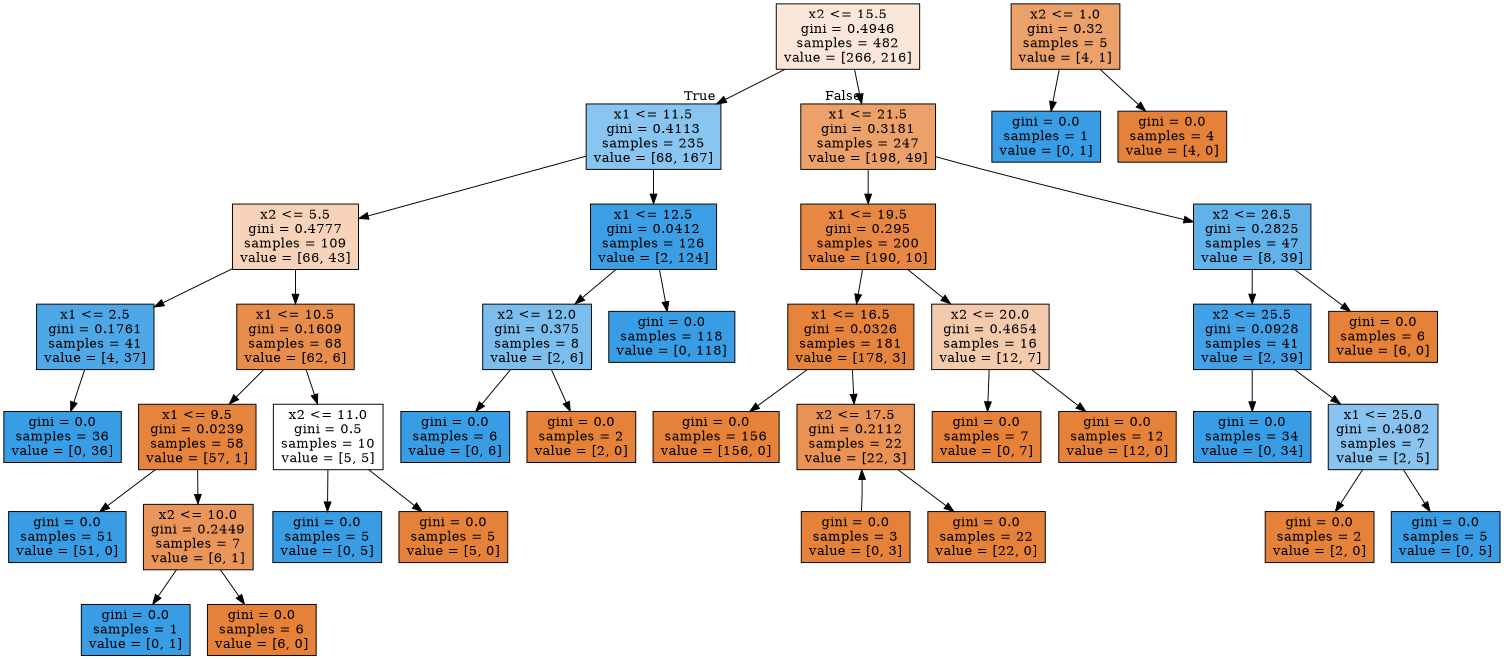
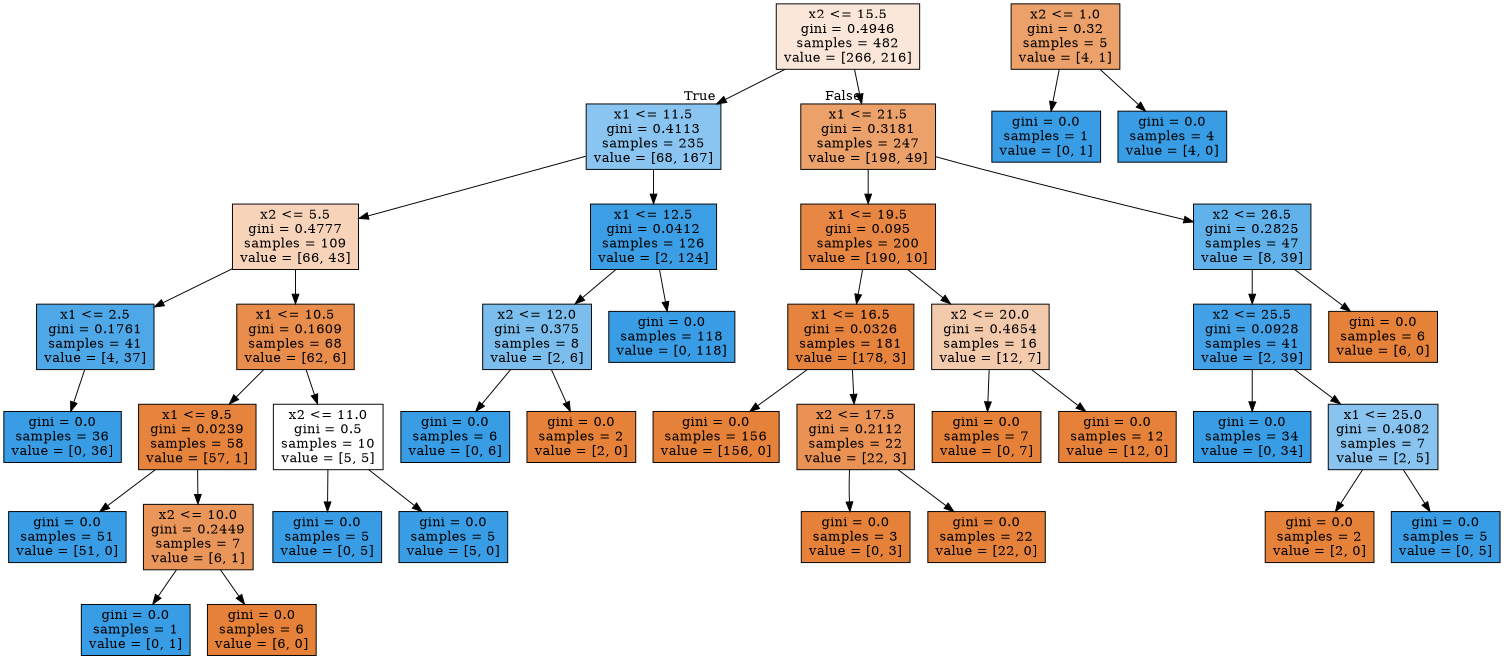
  digraph {
    node [color=black fillcolor="#e58139ff" shape=box style=filled]
    n1 [fillcolor="#e5813930" label="x2 <= 15.5\ngini = 0.4946\nsamples = 482\nvalue = [266, 216]"]
    n2 [fillcolor="#399de597" label="x1 <= 11.5\ngini = 0.4113\nsamples = 235\nvalue = [68, 167]"]
    n3 [fillcolor="#e58139c0" label="x1 <= 21.5\ngini = 0.3181\nsamples = 247\nvalue = [198, 49]"]
    n4 [fillcolor="#e5813959" label="x2 <= 5.5\ngini = 0.4777\nsamples = 109\nvalue = [66, 43]"]
    n5 [fillcolor="#399de5fb" label="x1 <= 12.5\ngini = 0.0412\nsamples = 126\nvalue = [2, 124]"]
-   n6 [fillcolor="#e58139f2" label="x1 <= 19.5\ngini = 0.295\nsamples = 200\nvalue = [190, 10]"]
+   n6 [fillcolor="#e58139f2" label="x1 <= 19.5\ngini = 0.095\nsamples = 200\nvalue = [190, 10]"]
    n7 [fillcolor="#399de5cb" label="x2 <= 26.5\ngini = 0.2825\nsamples = 47\nvalue = [8, 39]"]
    n8 [fillcolor="#399de5e3" label="x1 <= 2.5\ngini = 0.1761\nsamples = 41\nvalue = [4, 37]"]
    n9 [fillcolor="#e58139e6" label="x1 <= 10.5\ngini = 0.1609\nsamples = 68\nvalue = [62, 6]"]
    n10 [fillcolor="#399de5aa" label="x2 <= 12.0\ngini = 0.375\nsamples = 8\nvalue = [2, 6]"]
    n11 [fillcolor="#399de5ff" label="gini = 0.0\nsamples = 118\nvalue = [0, 118]"]
    n12 [fillcolor="#399de5ff" label="gini = 0.0\nsamples = 36\nvalue = [0, 36]"]
    n13 [fillcolor="#e58139fb" label="x1 <= 9.5\ngini = 0.0239\nsamples = 58\nvalue = [57, 1]"]
    n14 [fillcolor="#e5813900" label="x2 <= 11.0\ngini = 0.5\nsamples = 10\nvalue = [5, 5]"]
    n15 [fillcolor="#e58139bf" label="x2 <= 1.0\ngini = 0.32\nsamples = 5\nvalue = [4, 1]"]
    n16 [fillcolor="#399de5ff" label="gini = 0.0\nsamples = 1\nvalue = [0, 1]"]
-   n17 [label="gini = 0.0\nsamples = 4\nvalue = [4, 0]"]
+   n17 [fillcolor="#399de5ff" label="gini = 0.0\nsamples = 4\nvalue = [4, 0]"]
    n18 [fillcolor="#399de5ff" label="gini = 0.0\nsamples = 51\nvalue = [51, 0]"]
    n19 [fillcolor="#e58139d4" label="x2 <= 10.0\ngini = 0.2449\nsamples = 7\nvalue = [6, 1]"]
    n20 [fillcolor="#399de5ff" label="gini = 0.0\nsamples = 5\nvalue = [0, 5]"]
-   n21 [label="gini = 0.0\nsamples = 5\nvalue = [5, 0]"]
+   n21 [fillcolor="#399de5ff" label="gini = 0.0\nsamples = 5\nvalue = [5, 0]"]
    n22 [fillcolor="#399de5ff" label="gini = 0.0\nsamples = 1\nvalue = [0, 1]"]
    n23 [label="gini = 0.0\nsamples = 6\nvalue = [6, 0]"]
    n24 [fillcolor="#399de5ff" label="gini = 0.0\nsamples = 6\nvalue = [0, 6]"]
    n25 [label="gini = 0.0\nsamples = 2\nvalue = [2, 0]"]
    n26 [fillcolor="#e58139fb" label="x1 <= 16.5\ngini = 0.0326\nsamples = 181\nvalue = [178, 3]"]
    n27 [fillcolor="#e581396a" label="x2 <= 20.0\ngini = 0.4654\nsamples = 16\nvalue = [12, 7]"]
    n28 [fillcolor="#399de5f2" label="x2 <= 25.5\ngini = 0.0928\nsamples = 41\nvalue = [2, 39]"]
    n29 [label="gini = 0.0\nsamples = 6\nvalue = [6, 0]"]
    n30 [label="gini = 0.0\nsamples = 156\nvalue = [156, 0]"]
    n31 [fillcolor="#e58139dc" label="x2 <= 17.5\ngini = 0.2112\nsamples = 22\nvalue = [22, 3]"]
    n32 [label="gini = 0.0\nsamples = 7\nvalue = [0, 7]"]
    n33 [label="gini = 0.0\nsamples = 12\nvalue = [12, 0]"]
    n34 [label="gini = 0.0\nsamples = 3\nvalue = [0, 3]"]
    n35 [label="gini = 0.0\nsamples = 22\nvalue = [22, 0]"]
    n36 [fillcolor="#399de5ff" label="gini = 0.0\nsamples = 34\nvalue = [0, 34]"]
    n37 [fillcolor="#399de599" label="x1 <= 25.0\ngini = 0.4082\nsamples = 7\nvalue = [2, 5]"]
    n38 [label="gini = 0.0\nsamples = 2\nvalue = [2, 0]"]
    n39 [fillcolor="#399de5ff" label="gini = 0.0\nsamples = 5\nvalue = [0, 5]"]
    n1 -> n2 [headlabel=True labelangle=45 labeldistance=2.5]
    n1 -> n3 [headlabel=False labelangle=-45 labeldistance=2.5]
    n2 -> n4
    n2 -> n5
    n3 -> n6
    n3 -> n7
    n4 -> n8
    n4 -> n9
    n5 -> n10
    n5 -> n11
    n6 -> n26
    n6 -> n27
    n7 -> n28
    n7 -> n29
    n8 -> n12
    n9 -> n13
    n9 -> n14
    n10 -> n24
    n10 -> n25
    n13 -> n18
    n13 -> n19
    n14 -> n20
    n14 -> n21
    n15 -> n16
    n15 -> n17
    n19 -> n22
    n19 -> n23
    n26 -> n30
    n26 -> n31
    n27 -> n32
    n27 -> n33
    n28 -> n36
    n28 -> n37
-   n34 -> n31
+   n31 -> n34
    n31 -> n35
    n37 -> n38
    n37 -> n39
  }
